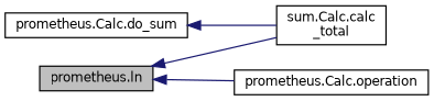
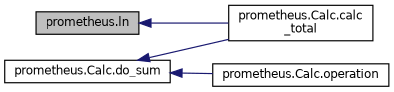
  digraph {
    rankdir=LR
    node [color=black fillcolor=white fontname=Helvetica fontsize=10 shape=record style=filled]
    edge [color=midnightblue dir=back fontname=Helvetica fontsize=10 labelfontname=Helvetica labelfontsize=10 style=solid]
    n1 [fillcolor=grey75 fontcolor=black height=0.2 label="prometheus.ln" width=0.4]
-   n2 [height=0.2 label="sum.Calc.calc\l_total" width=0.4]
+   n2 [height=0.2 label="prometheus.Calc.calc\l_total" width=0.4]
    n3 [height=0.2 label="prometheus.Calc.do_sum" width=0.4]
    n4 [height=0.2 label="prometheus.Calc.operation" width=0.4]
    n1 -> n2
    n3 -> n2
-   n1 -> n4
+   n3 -> n4
  }
